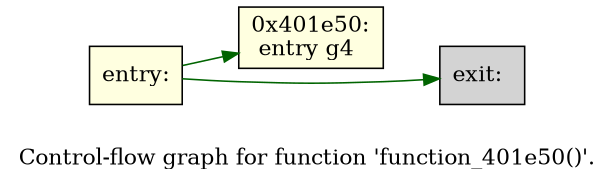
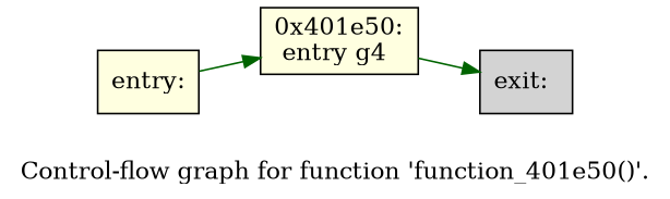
  digraph {
    label="Control-flow graph for function 'function_401e50()'."
    rankdir=LR
    node [fillcolor=lightyellow shape=record style=filled]
    edge [arrowhead=normal color=darkgreen]
    n1 [label="{entry:\l}"]
    n2 [label="{0x401e50:\l  entry g4\l}"]
    n3 [fillcolor=lightgrey label="{exit:\l}"]
    n1 -> n2
-   n1 -> n3
+   n2 -> n3
  }
